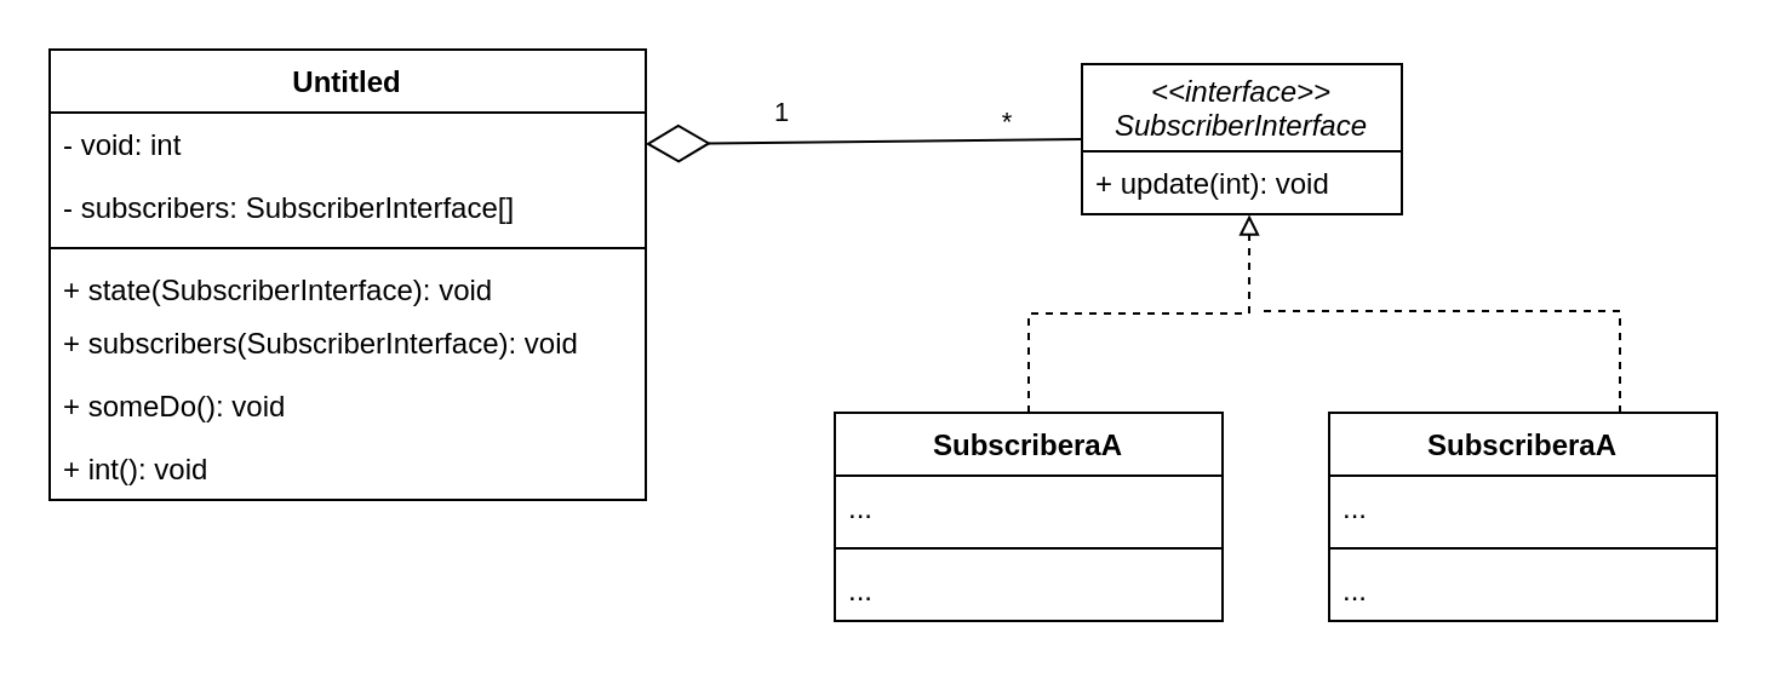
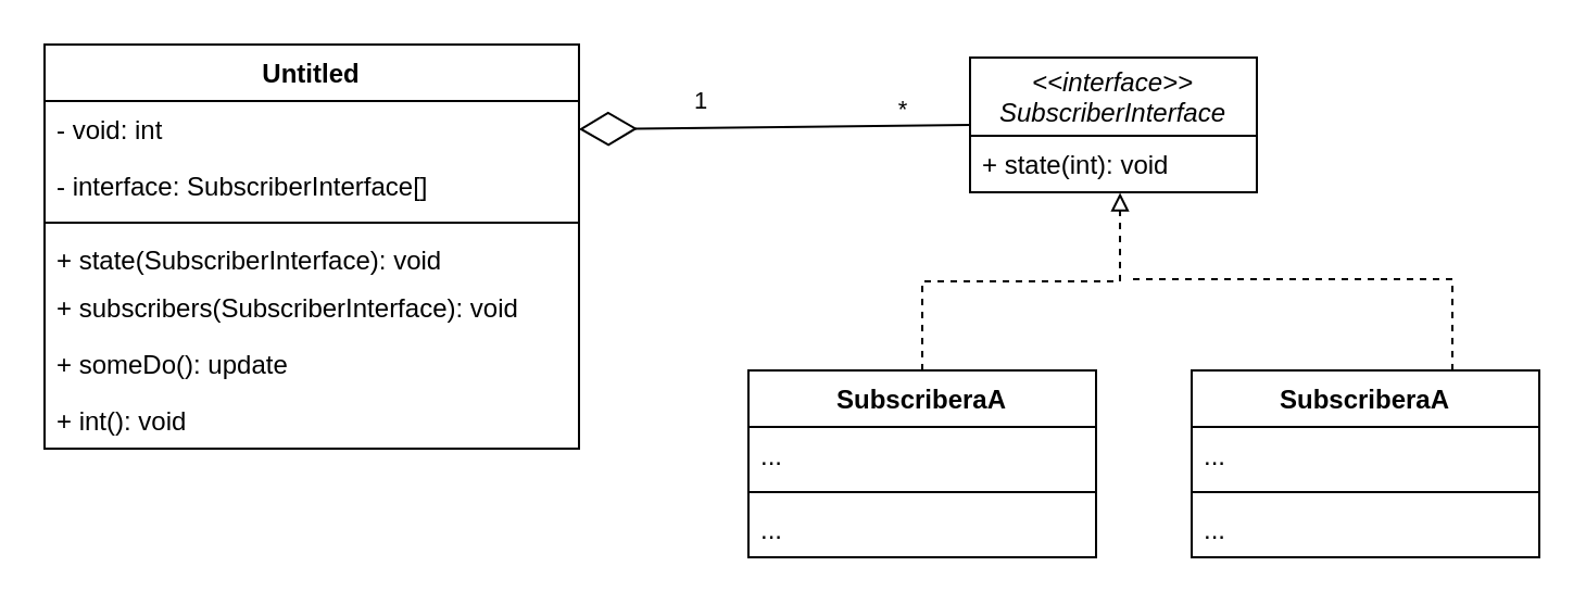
  <mxCell id="0" />
  <mxCell id="1" parent="0" />
  <mxCell id="2" style="edgeStyle=orthogonalEdgeStyle;rounded=0;orthogonalLoop=1;jettySize=auto;html=1;entryX=0.523;entryY=1.011;entryDx=0;entryDy=0;entryPerimeter=0;endArrow=block;endFill=0;dashed=1;" parent="1" source="3" target="8" edge="1"><mxGeometry relative="1" as="geometry" /></mxCell>
  <mxCell id="3" value="SubscriberaA" style="swimlane;fontStyle=1;align=center;verticalAlign=top;childLayout=stackLayout;horizontal=1;startSize=26;horizontalStack=0;resizeParent=1;resizeParentMax=0;resizeLast=0;collapsible=1;marginBottom=0;" parent="1" vertex="1"><mxGeometry x="344" y="170" width="160" height="86" as="geometry" /></mxCell>
  <mxCell id="4" value="..." style="text;strokeColor=none;fillColor=none;align=left;verticalAlign=top;spacingLeft=4;spacingRight=4;overflow=hidden;rotatable=0;points=[[0,0.5],[1,0.5]];portConstraint=eastwest;" parent="3" vertex="1"><mxGeometry y="26" width="160" height="26" as="geometry" /></mxCell>
  <mxCell id="5" value="" style="line;strokeWidth=1;fillColor=none;align=left;verticalAlign=middle;spacingTop=-1;spacingLeft=3;spacingRight=3;rotatable=0;labelPosition=right;points=[];portConstraint=eastwest;" parent="3" vertex="1"><mxGeometry y="52" width="160" height="8" as="geometry" /></mxCell>
  <mxCell id="6" value="..." style="text;strokeColor=none;fillColor=none;align=left;verticalAlign=top;spacingLeft=4;spacingRight=4;overflow=hidden;rotatable=0;points=[[0,0.5],[1,0.5]];portConstraint=eastwest;" parent="3" vertex="1"><mxGeometry y="60" width="160" height="26" as="geometry" /></mxCell>
  <mxCell id="7" value="&lt;&lt;interface&gt;&gt;&#10;SubscriberInterface" style="swimlane;fontStyle=2;childLayout=stackLayout;horizontal=1;startSize=36;fillColor=none;horizontalStack=0;resizeParent=1;resizeParentMax=0;resizeLast=0;collapsible=1;marginBottom=0;" parent="1" vertex="1"><mxGeometry x="446" y="26" width="132" height="62" as="geometry" /></mxCell>
- <mxCell id="8" value="+ update(int): void" style="text;strokeColor=none;fillColor=none;align=left;verticalAlign=top;spacingLeft=4;spacingRight=4;overflow=hidden;rotatable=0;points=[[0,0.5],[1,0.5]];portConstraint=eastwest;" parent="7" vertex="1"><mxGeometry y="36" width="132" height="26" as="geometry" /></mxCell>
+ <mxCell id="8" value="+ state(int): void" style="text;strokeColor=none;fillColor=none;align=left;verticalAlign=top;spacingLeft=4;spacingRight=4;overflow=hidden;rotatable=0;points=[[0,0.5],[1,0.5]];portConstraint=eastwest;" parent="7" vertex="1"><mxGeometry y="36" width="132" height="26" as="geometry" /></mxCell>
  <mxCell id="9" value="Untitled" style="swimlane;fontStyle=1;align=center;verticalAlign=top;childLayout=stackLayout;horizontal=1;startSize=26;horizontalStack=0;resizeParent=1;resizeParentMax=0;resizeLast=0;collapsible=1;marginBottom=0;" parent="1" vertex="1"><mxGeometry x="20" y="20" width="246" height="186" as="geometry" /></mxCell>
  <mxCell id="10" value="- void: int" style="text;strokeColor=none;fillColor=none;align=left;verticalAlign=top;spacingLeft=4;spacingRight=4;overflow=hidden;rotatable=0;points=[[0,0.5],[1,0.5]];portConstraint=eastwest;" parent="9" vertex="1"><mxGeometry y="26" width="246" height="26" as="geometry" /></mxCell>
- <mxCell id="11" value="- subscribers: SubscriberInterface[]" style="text;strokeColor=none;fillColor=none;align=left;verticalAlign=top;spacingLeft=4;spacingRight=4;overflow=hidden;rotatable=0;points=[[0,0.5],[1,0.5]];portConstraint=eastwest;" parent="9" vertex="1"><mxGeometry y="52" width="246" height="26" as="geometry" /></mxCell>
+ <mxCell id="11" value="- interface: SubscriberInterface[]" style="text;strokeColor=none;fillColor=none;align=left;verticalAlign=top;spacingLeft=4;spacingRight=4;overflow=hidden;rotatable=0;points=[[0,0.5],[1,0.5]];portConstraint=eastwest;" parent="9" vertex="1"><mxGeometry y="52" width="246" height="26" as="geometry" /></mxCell>
  <mxCell id="12" value="" style="line;strokeWidth=1;fillColor=none;align=left;verticalAlign=middle;spacingTop=-1;spacingLeft=3;spacingRight=3;rotatable=0;labelPosition=right;points=[];portConstraint=eastwest;" parent="9" vertex="1"><mxGeometry y="78" width="246" height="8" as="geometry" /></mxCell>
  <mxCell id="13" value="+ state(SubscriberInterface): void" style="text;strokeColor=none;fillColor=none;align=left;verticalAlign=top;spacingLeft=4;spacingRight=4;overflow=hidden;rotatable=0;points=[[0,0.5],[1,0.5]];portConstraint=eastwest;" parent="9" vertex="1"><mxGeometry y="86" width="246" height="22" as="geometry" /></mxCell>
  <mxCell id="14" value="+ subscribers(SubscriberInterface): void" style="text;strokeColor=none;fillColor=none;align=left;verticalAlign=top;spacingLeft=4;spacingRight=4;overflow=hidden;rotatable=0;points=[[0,0.5],[1,0.5]];portConstraint=eastwest;" parent="9" vertex="1"><mxGeometry y="108" width="246" height="26" as="geometry" /></mxCell>
- <mxCell id="15" value="+ someDo(): void" style="text;strokeColor=none;fillColor=none;align=left;verticalAlign=top;spacingLeft=4;spacingRight=4;overflow=hidden;rotatable=0;points=[[0,0.5],[1,0.5]];portConstraint=eastwest;" vertex="1" parent="9"><mxGeometry y="134" width="246" height="26" as="geometry" /></mxCell>
+ <mxCell id="15" value="+ someDo(): update" style="text;strokeColor=none;fillColor=none;align=left;verticalAlign=top;spacingLeft=4;spacingRight=4;overflow=hidden;rotatable=0;points=[[0,0.5],[1,0.5]];portConstraint=eastwest;" vertex="1" parent="9"><mxGeometry y="134" width="246" height="26" as="geometry" /></mxCell>
  <mxCell id="16" value="+ int(): void" style="text;strokeColor=none;fillColor=none;align=left;verticalAlign=top;spacingLeft=4;spacingRight=4;overflow=hidden;rotatable=0;points=[[0,0.5],[1,0.5]];portConstraint=eastwest;" parent="9" vertex="1"><mxGeometry y="160" width="246" height="26" as="geometry" /></mxCell>
  <mxCell id="17" value="" style="endArrow=diamondThin;endFill=0;endSize=24;html=1;strokeWidth=1;entryX=1;entryY=0.5;entryDx=0;entryDy=0;exitX=0;exitY=0.5;exitDx=0;exitDy=0;" parent="1" source="7" target="10" edge="1"><mxGeometry width="160" relative="1" as="geometry"><mxPoint x="164" y="230" as="sourcePoint" /><mxPoint x="324" y="230" as="targetPoint" /></mxGeometry></mxCell>
  <mxCell id="18" value="1" style="edgeLabel;html=1;align=center;verticalAlign=middle;resizable=0;points=[];" parent="17" vertex="1" connectable="0"><mxGeometry x="-0.239" y="-2" relative="1" as="geometry"><mxPoint x="-56" y="-10" as="offset" /></mxGeometry></mxCell>
  <mxCell id="19" value="*" style="edgeLabel;html=1;align=center;verticalAlign=middle;resizable=0;points=[];" parent="17" vertex="1" connectable="0"><mxGeometry x="-0.172" y="-4" relative="1" as="geometry"><mxPoint x="44" y="-4" as="offset" /></mxGeometry></mxCell>
  <mxCell id="20" style="edgeStyle=orthogonalEdgeStyle;rounded=0;orthogonalLoop=1;jettySize=auto;html=1;exitX=0.75;exitY=0;exitDx=0;exitDy=0;endArrow=none;endFill=0;dashed=1;" edge="1" parent="1" source="21"><mxGeometry relative="1" as="geometry"><mxPoint x="518" y="128" as="targetPoint" /><Array as="points"><mxPoint x="668" y="128" /></Array></mxGeometry></mxCell>
  <mxCell id="21" value="SubscriberaA" style="swimlane;fontStyle=1;align=center;verticalAlign=top;childLayout=stackLayout;horizontal=1;startSize=26;horizontalStack=0;resizeParent=1;resizeParentMax=0;resizeLast=0;collapsible=1;marginBottom=0;" vertex="1" parent="1"><mxGeometry x="548" y="170" width="160" height="86" as="geometry" /></mxCell>
  <mxCell id="22" value="..." style="text;strokeColor=none;fillColor=none;align=left;verticalAlign=top;spacingLeft=4;spacingRight=4;overflow=hidden;rotatable=0;points=[[0,0.5],[1,0.5]];portConstraint=eastwest;" vertex="1" parent="21"><mxGeometry y="26" width="160" height="26" as="geometry" /></mxCell>
  <mxCell id="23" value="" style="line;strokeWidth=1;fillColor=none;align=left;verticalAlign=middle;spacingTop=-1;spacingLeft=3;spacingRight=3;rotatable=0;labelPosition=right;points=[];portConstraint=eastwest;" vertex="1" parent="21"><mxGeometry y="52" width="160" height="8" as="geometry" /></mxCell>
  <mxCell id="24" value="..." style="text;strokeColor=none;fillColor=none;align=left;verticalAlign=top;spacingLeft=4;spacingRight=4;overflow=hidden;rotatable=0;points=[[0,0.5],[1,0.5]];portConstraint=eastwest;" vertex="1" parent="21"><mxGeometry y="60" width="160" height="26" as="geometry" /></mxCell>
  <mxCell id="25" value="Untitled Layer" parent="0" />
